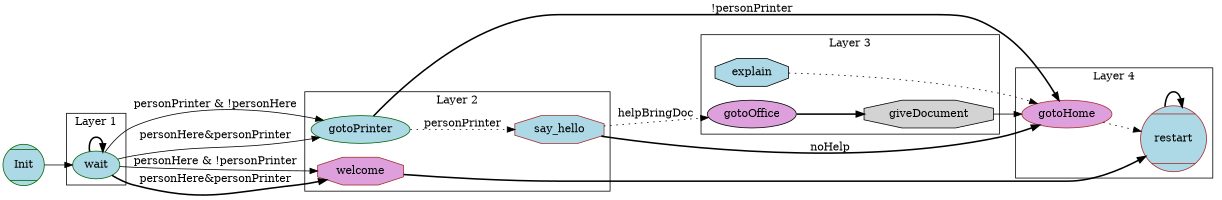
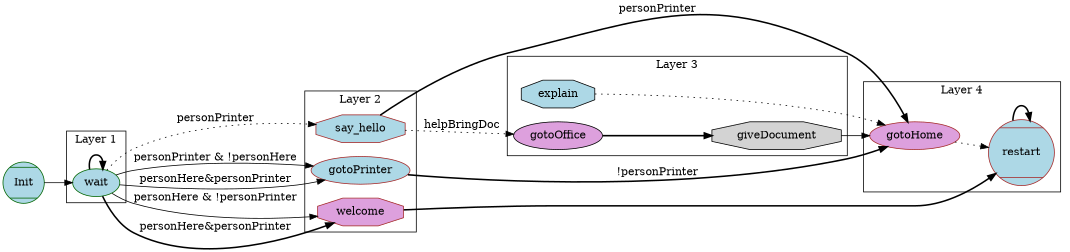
  digraph {
    rankdir=LR
    node [color=brown fillcolor=lightblue style=filled]
    edge [style=bold]
    welcome [fillcolor=plum shape=octagon]
-   gotoPrinter [color=darkgreen]
+   gotoPrinter
    say_hello [shape=octagon]
    wait [color=darkgreen]
    gotoOffice [color=black fillcolor=plum]
    giveDocument [color=black fillcolor=lightgrey shape=octagon]
    explain [color=black shape=octagon]
    gotoHome [fillcolor=plum]
    restart [shape=Mcircle]
    Init [color=darkgreen shape=Mcircle]
    subgraph cluster_1 {
      label="Layer 2"
      welcome
      gotoPrinter
      say_hello
    }
    subgraph cluster_2 {
      label="Layer 1"
      wait
    }
    subgraph cluster_3 {
      label="Layer 3"
      gotoOffice
      giveDocument
      explain
    }
    subgraph cluster_4 {
      label="Layer 4"
      gotoHome
      restart
    }
    welcome -> restart
-   gotoPrinter -> say_hello [label=personPrinter style=dotted]
+   wait -> say_hello [label=personPrinter style=dotted]
    gotoPrinter -> gotoHome [label="!personPrinter"]
    say_hello -> gotoOffice [label=helpBringDoc style=dotted]
-   say_hello -> gotoHome [label=noHelp]
+   say_hello -> gotoHome [label=personPrinter]
    wait -> welcome [label="personHere & !personPrinter" style=solid]
    wait -> welcome [label="personHere&personPrinter"]
    wait -> gotoPrinter [label="personPrinter & !personHere" style=solid]
    wait -> gotoPrinter [label="personHere&personPrinter" style=solid]
    wait -> wait
    gotoOffice -> giveDocument
    giveDocument -> gotoHome [style=solid]
    explain -> gotoHome [style=dotted]
    gotoHome -> restart [style=dotted]
    restart -> restart
    Init -> wait [style=solid]
  }
